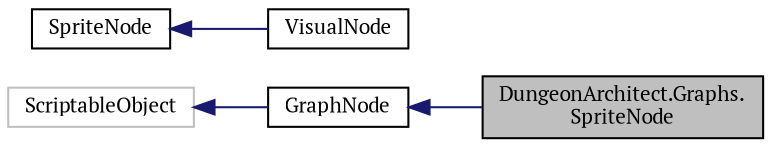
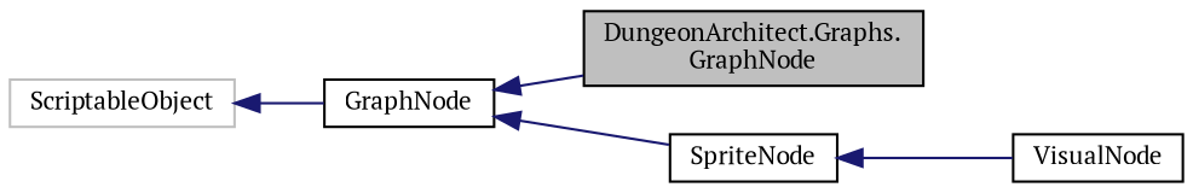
  digraph {
    fontname="PT Serif"
    rankdir=LR
    node [color=black fillcolor=white fontname="PT Serif" fontsize=10 shape=record style=filled]
    edge [color=midnightblue dir=back fontname="PT Serif" fontsize=10 labelfontname=Helvetica labelfontsize=10 style=solid]
-   n1 [fillcolor=grey75 fontcolor=black height=0.2 label="DungeonArchitect.Graphs.\lSpriteNode" width=0.4]
+   n1 [fillcolor=grey75 fontcolor=black height=0.2 label="DungeonArchitect.Graphs.\lGraphNode" width=0.4]
    n2 [height=0.2 label=VisualNode width=0.4]
    n3 [height=0.2 label=SpriteNode width=0.4]
    n4 [height=0.2 label=GraphNode width=0.4]
    n5 [color=grey75 height=0.2 label=ScriptableObject width=0.4]
    n3 -> n2
    n4 -> n1
+   n4 -> n3
    n5 -> n4
  }
